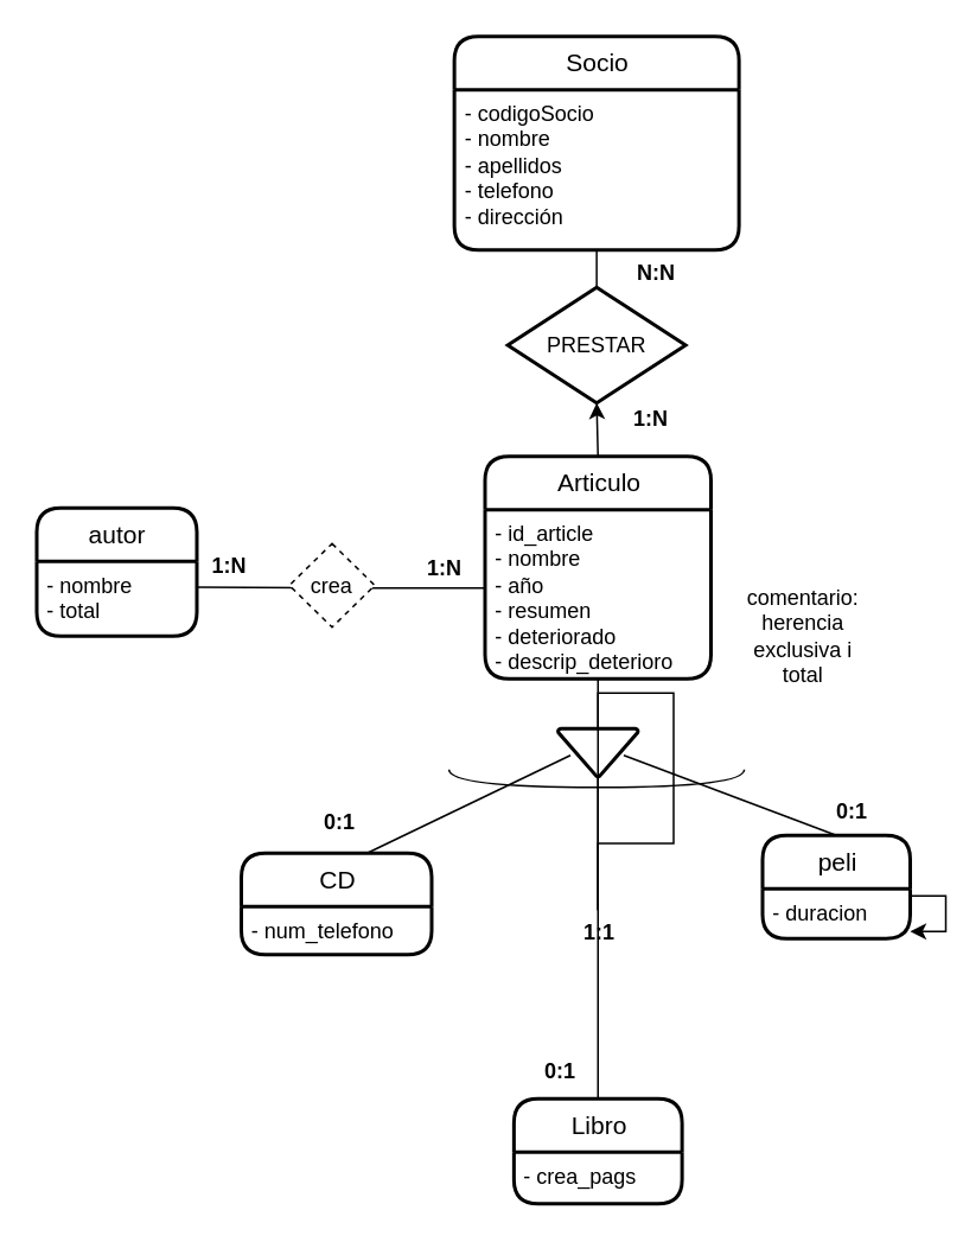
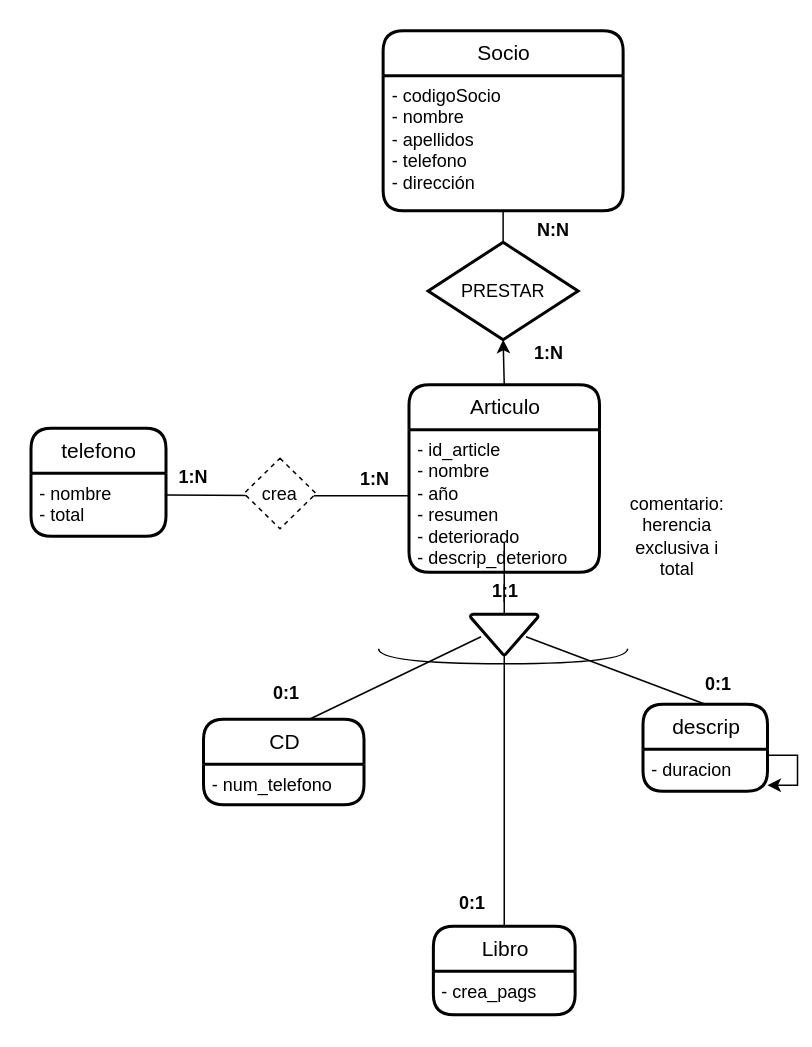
  <mxCell id="0" />
  <mxCell id="1" parent="0" />
  <mxCell id="2" value="Socio" style="swimlane;childLayout=stackLayout;horizontal=1;startSize=30;horizontalStack=0;rounded=1;fontSize=14;fontStyle=0;strokeWidth=2;resizeParent=0;resizeLast=1;shadow=0;dashed=0;align=center;html=1;" parent="1" vertex="1"><mxGeometry x="254.75" y="20" width="160" height="120" as="geometry" /></mxCell>
  <mxCell id="3" value="- codigoSocio&lt;br&gt;- nombre&lt;br&gt;- apellidos&lt;br&gt;- telefono&lt;br&gt;- dirección" style="align=left;strokeColor=none;fillColor=none;spacingLeft=4;fontSize=12;verticalAlign=top;resizable=0;rotatable=0;part=1;html=1;" parent="2" vertex="1"><mxGeometry y="30" width="160" height="90" as="geometry" /></mxCell>
  <mxCell id="4" value="Articulo" style="swimlane;childLayout=stackLayout;horizontal=1;startSize=30;horizontalStack=0;rounded=1;fontSize=14;fontStyle=0;strokeWidth=2;resizeParent=0;resizeLast=1;shadow=0;dashed=0;align=center;html=1;" parent="1" vertex="1"><mxGeometry x="272" y="256" width="127" height="125" as="geometry" /></mxCell>
  <mxCell id="5" value="&lt;div&gt;- id_article&lt;/div&gt;&lt;div&gt;- nombre&lt;/div&gt;&lt;div&gt;- año&lt;/div&gt;&lt;div&gt;- resumen&lt;br&gt;&lt;/div&gt;&lt;div&gt;- deteriorado&lt;/div&gt;&lt;div&gt;- descrip_deterioro&lt;br&gt;&lt;/div&gt;&lt;div&gt;&lt;br&gt;&lt;/div&gt;" style="align=left;strokeColor=none;fillColor=none;spacingLeft=4;fontSize=12;verticalAlign=top;resizable=0;rotatable=0;part=1;html=1;" parent="4" vertex="1"><mxGeometry y="30" width="127" height="95" as="geometry" /></mxCell>
  <mxCell id="6" style="edgeStyle=orthogonalEdgeStyle;rounded=0;orthogonalLoop=1;jettySize=auto;html=1;fontSize=12;endArrow=none;endFill=0;entryX=0.5;entryY=0;entryDx=0;entryDy=0;entryPerimeter=0;startArrow=none;" parent="1" source="34" target="7" edge="1"><mxGeometry relative="1" as="geometry"><mxPoint x="335.5" y="409" as="targetPoint" /></mxGeometry></mxCell>
  <mxCell id="7" value="" style="strokeWidth=2;html=1;shape=mxgraph.flowchart.merge_or_storage;whiteSpace=wrap;fontSize=12;" parent="1" vertex="1"><mxGeometry x="313" y="409" width="45" height="27" as="geometry" /></mxCell>
  <mxCell id="8" value="" style="endArrow=none;html=1;rounded=0;fontSize=12;entryX=0.156;entryY=0.556;entryDx=0;entryDy=0;entryPerimeter=0;exitX=0.644;exitY=0.015;exitDx=0;exitDy=0;exitPerimeter=0;" parent="1" source="9" target="7" edge="1"><mxGeometry relative="1" as="geometry"><mxPoint x="284" y="443" as="sourcePoint" /><mxPoint x="245" y="353" as="targetPoint" /></mxGeometry></mxCell>
  <mxCell id="9" value="CD" style="swimlane;childLayout=stackLayout;horizontal=1;startSize=30;horizontalStack=0;rounded=1;fontSize=14;fontStyle=0;strokeWidth=2;resizeParent=0;resizeLast=1;shadow=0;dashed=0;align=center;html=1;" parent="1" vertex="1"><mxGeometry x="135" y="479" width="107" height="57" as="geometry" /></mxCell>
  <mxCell id="10" value="- num_telefono" style="align=left;strokeColor=none;fillColor=none;spacingLeft=4;fontSize=12;verticalAlign=top;resizable=0;rotatable=0;part=1;html=1;" parent="9" vertex="1"><mxGeometry y="30" width="107" height="27" as="geometry" /></mxCell>
  <mxCell id="11" value="" style="endArrow=none;html=1;rounded=0;fontSize=12;entryX=0.5;entryY=1;entryDx=0;entryDy=0;entryPerimeter=0;exitX=0.5;exitY=0;exitDx=0;exitDy=0;" parent="1" source="12" target="7" edge="1"><mxGeometry relative="1" as="geometry"><mxPoint x="338" y="458" as="sourcePoint" /><mxPoint x="330.02" y="434.012" as="targetPoint" /></mxGeometry></mxCell>
  <mxCell id="12" value="Libro" style="swimlane;childLayout=stackLayout;horizontal=1;startSize=30;horizontalStack=0;rounded=1;fontSize=14;fontStyle=0;strokeWidth=2;resizeParent=0;resizeLast=1;shadow=0;dashed=0;align=center;html=1;" parent="1" vertex="1"><mxGeometry x="288.25" y="617" width="94.5" height="59" as="geometry" /></mxCell>
  <mxCell id="13" value="- crea_pags" style="align=left;strokeColor=none;fillColor=none;spacingLeft=4;fontSize=12;verticalAlign=top;resizable=0;rotatable=0;part=1;html=1;" parent="12" vertex="1"><mxGeometry y="30" width="94.5" height="29" as="geometry" /></mxCell>
- <mxCell id="14" value="peli" style="swimlane;childLayout=stackLayout;horizontal=1;startSize=30;horizontalStack=0;rounded=1;fontSize=14;fontStyle=0;strokeWidth=2;resizeParent=0;resizeLast=1;shadow=0;dashed=0;align=center;html=1;" parent="1" vertex="1"><mxGeometry x="428" y="469" width="83" height="58" as="geometry" /></mxCell>
+ <mxCell id="14" value="descrip" style="swimlane;childLayout=stackLayout;horizontal=1;startSize=30;horizontalStack=0;rounded=1;fontSize=14;fontStyle=0;strokeWidth=2;resizeParent=0;resizeLast=1;shadow=0;dashed=0;align=center;html=1;" parent="1" vertex="1"><mxGeometry x="428" y="469" width="83" height="58" as="geometry" /></mxCell>
  <mxCell id="15" value="- duracion" style="align=left;strokeColor=none;fillColor=none;spacingLeft=4;fontSize=12;verticalAlign=top;resizable=0;rotatable=0;part=1;html=1;" parent="14" vertex="1"><mxGeometry y="30" width="83" height="28" as="geometry" /></mxCell>
  <mxCell id="16" style="edgeStyle=orthogonalEdgeStyle;rounded=0;orthogonalLoop=1;jettySize=auto;html=1;" edge="1" parent="14" source="15" target="15"><mxGeometry relative="1" as="geometry" /></mxCell>
  <mxCell id="17" value="" style="endArrow=none;html=1;rounded=0;fontSize=12;exitX=0.822;exitY=0.556;exitDx=0;exitDy=0;exitPerimeter=0;entryX=0.5;entryY=0;entryDx=0;entryDy=0;" parent="1" source="7" target="14" edge="1"><mxGeometry relative="1" as="geometry"><mxPoint x="295" y="418" as="sourcePoint" /><mxPoint x="455" y="418" as="targetPoint" /></mxGeometry></mxCell>
  <mxCell id="18" value="" style="endArrow=none;html=1;rounded=0;fontSize=12;exitX=0.994;exitY=0.344;exitDx=0;exitDy=0;exitPerimeter=0;" parent="1" source="20" edge="1"><mxGeometry relative="1" as="geometry"><mxPoint x="155" y="330" as="sourcePoint" /><mxPoint x="272" y="330" as="targetPoint" /><Array as="points"><mxPoint x="193" y="330" /></Array></mxGeometry></mxCell>
- <mxCell id="19" value="autor" style="swimlane;childLayout=stackLayout;horizontal=1;startSize=30;horizontalStack=0;rounded=1;fontSize=14;fontStyle=0;strokeWidth=2;resizeParent=0;resizeLast=1;shadow=0;dashed=0;align=center;html=1;" parent="1" vertex="1"><mxGeometry x="20" y="285" width="90" height="72" as="geometry" /></mxCell>
+ <mxCell id="19" value="telefono" style="swimlane;childLayout=stackLayout;horizontal=1;startSize=30;horizontalStack=0;rounded=1;fontSize=14;fontStyle=0;strokeWidth=2;resizeParent=0;resizeLast=1;shadow=0;dashed=0;align=center;html=1;" parent="1" vertex="1"><mxGeometry x="20" y="285" width="90" height="72" as="geometry" /></mxCell>
  <mxCell id="20" value="&lt;div&gt;- nombre&lt;/div&gt;&lt;div&gt;- total&lt;br&gt;&lt;/div&gt;" style="align=left;strokeColor=none;fillColor=none;spacingLeft=4;fontSize=12;verticalAlign=top;resizable=0;rotatable=0;part=1;html=1;" parent="19" vertex="1"><mxGeometry y="30" width="90" height="42" as="geometry" /></mxCell>
  <mxCell id="21" value="crea" style="rhombus;whiteSpace=wrap;html=1;fontSize=12;dashed=1;" parent="1" vertex="1"><mxGeometry x="162" y="305" width="48" height="47" as="geometry" /></mxCell>
  <mxCell id="22" value="" style="shape=requiredInterface;html=1;verticalLabelPosition=bottom;sketch=0;fontSize=12;direction=south;" parent="1" vertex="1"><mxGeometry x="251.75" y="432" width="166" height="10" as="geometry" /></mxCell>
  <mxCell id="23" value="comentario: herencia exclusiva i total" style="text;html=1;strokeColor=none;fillColor=none;align=center;verticalAlign=middle;whiteSpace=wrap;rounded=0;fontSize=12;" parent="1" vertex="1"><mxGeometry x="421" y="342" width="60" height="30" as="geometry" /></mxCell>
  <mxCell id="24" value="PRESTAR" style="strokeWidth=2;html=1;shape=mxgraph.flowchart.decision;whiteSpace=wrap;" vertex="1" parent="1"><mxGeometry x="284.75" y="161" width="100" height="65" as="geometry" /></mxCell>
  <mxCell id="25" value="" style="endArrow=none;html=1;rounded=0;entryX=0.5;entryY=1;entryDx=0;entryDy=0;exitX=0.5;exitY=0;exitDx=0;exitDy=0;exitPerimeter=0;" edge="1" parent="1" source="24" target="3"><mxGeometry relative="1" as="geometry"><mxPoint x="372" y="325" as="sourcePoint" /><mxPoint x="532" y="325" as="targetPoint" /></mxGeometry></mxCell>
  <mxCell id="26" value="" style="endArrow=classic;html=1;rounded=0;entryX=0.5;entryY=1;entryDx=0;entryDy=0;entryPerimeter=0;exitX=0.5;exitY=0;exitDx=0;exitDy=0;" edge="1" parent="1" source="4" target="24"><mxGeometry relative="1" as="geometry"><mxPoint x="372" y="325" as="sourcePoint" /><mxPoint x="532" y="325" as="targetPoint" /></mxGeometry></mxCell>
  <mxCell id="27" value="&lt;b&gt;1:N&lt;/b&gt;" style="text;html=1;align=center;verticalAlign=middle;resizable=0;points=[];autosize=1;strokeColor=none;fillColor=none;" vertex="1" parent="1"><mxGeometry x="346.75" y="222" width="36" height="26" as="geometry" /></mxCell>
  <mxCell id="28" value="&lt;b&gt;N:N&lt;/b&gt;" style="text;html=1;align=center;verticalAlign=middle;resizable=0;points=[];autosize=1;strokeColor=none;fillColor=none;" vertex="1" parent="1"><mxGeometry x="349" y="140" width="37" height="26" as="geometry" /></mxCell>
  <mxCell id="29" value="&lt;b&gt;1:N&lt;/b&gt;" style="text;html=1;align=center;verticalAlign=middle;resizable=0;points=[];autosize=1;strokeColor=none;fillColor=none;" vertex="1" parent="1"><mxGeometry x="231" y="305.5" width="36" height="26" as="geometry" /></mxCell>
  <mxCell id="30" value="&lt;b&gt;1:N&lt;/b&gt;" style="text;html=1;align=center;verticalAlign=middle;resizable=0;points=[];autosize=1;strokeColor=none;fillColor=none;" vertex="1" parent="1"><mxGeometry x="110" y="305" width="36" height="26" as="geometry" /></mxCell>
  <mxCell id="31" value="&lt;b&gt;0:1&lt;/b&gt;" style="text;html=1;align=center;verticalAlign=middle;resizable=0;points=[];autosize=1;strokeColor=none;fillColor=none;" vertex="1" parent="1"><mxGeometry x="172" y="449" width="35" height="26" as="geometry" /></mxCell>
  <mxCell id="32" value="&lt;b&gt;0:1&lt;/b&gt;" style="text;html=1;align=center;verticalAlign=middle;resizable=0;points=[];autosize=1;strokeColor=none;fillColor=none;" vertex="1" parent="1"><mxGeometry x="296" y="589" width="35" height="26" as="geometry" /></mxCell>
  <mxCell id="33" value="&lt;b&gt;0:1&lt;/b&gt;" style="text;html=1;align=center;verticalAlign=middle;resizable=0;points=[];autosize=1;strokeColor=none;fillColor=none;" vertex="1" parent="1"><mxGeometry x="460" y="443" width="35" height="26" as="geometry" /></mxCell>
- <mxCell id="34" value="&lt;b&gt;1:1&lt;/b&gt;" style="text;html=1;align=center;verticalAlign=middle;resizable=0;points=[];autosize=1;strokeColor=none;fillColor=none;" vertex="1" parent="1"><mxGeometry x="318" y="511" width="35" height="26" as="geometry" /></mxCell>
+ <mxCell id="34" value="&lt;b&gt;1:1&lt;/b&gt;" style="text;html=1;align=center;verticalAlign=middle;resizable=0;points=[];autosize=1;strokeColor=none;fillColor=none;" vertex="1" parent="1"><mxGeometry x="318" y="381" width="35" height="26" as="geometry" /></mxCell>
  <mxCell id="35" value="" style="edgeStyle=orthogonalEdgeStyle;rounded=0;orthogonalLoop=1;jettySize=auto;html=1;fontSize=12;endArrow=none;endFill=0;entryX=0.5;entryY=0;entryDx=0;entryDy=0;entryPerimeter=0;" edge="1" parent="1" source="5" target="34"><mxGeometry relative="1" as="geometry"><mxPoint x="335.5" y="409" as="targetPoint" /><mxPoint x="335.476" y="381" as="sourcePoint" /></mxGeometry></mxCell>
